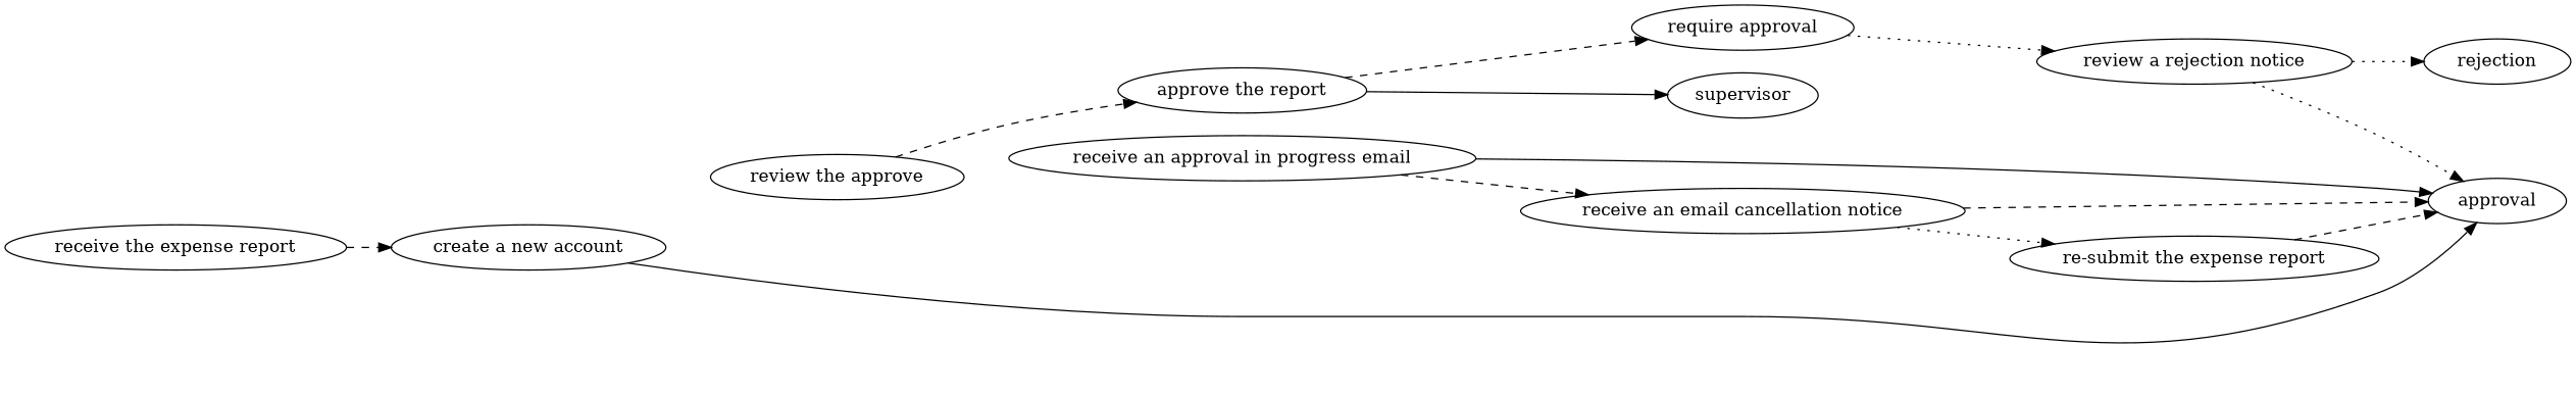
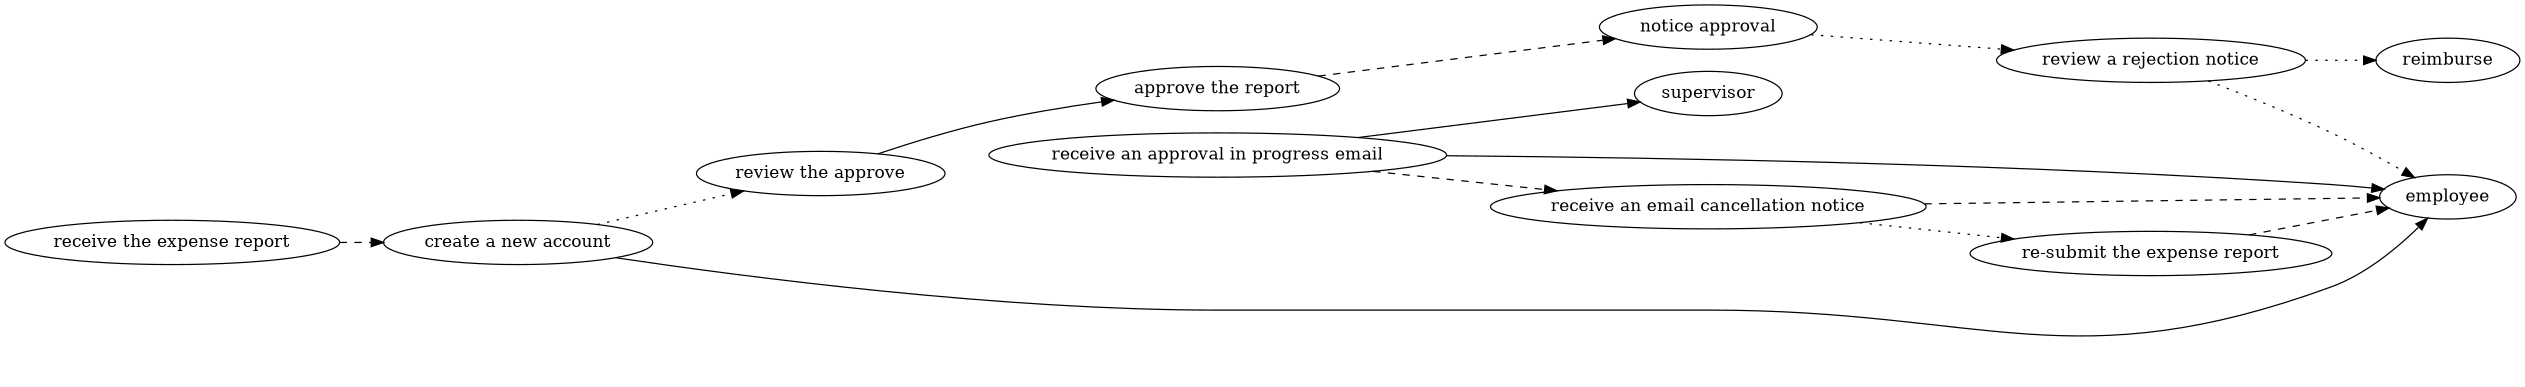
  strict digraph {
    rankdir=LR
    edge [attrs="{'type': 'flow', 'label': 'flow'}" style=dashed]
    "receive the expense report" [attrs="{'type': 'Activity', 'label': 'receive the expense report'}"]
    "create a new account" [attrs="{'type': 'Activity', 'label': 'create a new account'}"]
-   employee [attrs="{'type': 'Actor', 'label': 'employee'}" label=approval]
+   employee [attrs="{'type': 'Actor', 'label': 'employee'}"]
    n4 [attrs="{'type': 'Activity', 'label': 'review the report'}" label="review the approve"]
    "approve the report" [attrs="{'type': 'Activity', 'label': 'approve the report'}"]
-   "require approval" [attrs="{'type': 'Activity', 'label': 'require approval'}"]
+   "require approval" [attrs="{'type': 'Activity', 'label': 'require approval'}" label="notice approval"]
    supervisor [attrs="{'type': 'Actor', 'label': 'supervisor'}"]
    n8 [attrs="{'type': 'Activity', 'label': 'receive a rejection notice'}" label="review a rejection notice"]
-   reimburse [attrs="{'type': 'Activity', 'label': 'reimburse'}" label=rejection]
+   reimburse [attrs="{'type': 'Activity', 'label': 'reimburse'}"]
    "receive an approval in progress email" [attrs="{'type': 'Activity', 'label': 'receive an approval in progress email'}"]
    "receive an email cancellation notice" [attrs="{'type': 'Activity', 'label': 'receive an email cancellation notice'}"]
    "re-submit the expense report" [attrs="{'type': 'Activity', 'label': 're-submit the expense report'}"]
    "receive the expense report" -> "create a new account"
    "create a new account" -> employee [attrs="{'type': 'actor performer', 'label': 'actor performer'}" style=solid]
-   n4 -> "approve the report"
+   "create a new account" -> n4 [style=dotted]
+   n4 -> "approve the report" [style=solid]
    "approve the report" -> "require approval"
-   "approve the report" -> supervisor [attrs="{'type': 'actor performer', 'label': 'actor performer'}" style=solid]
+   "receive an approval in progress email" -> supervisor [attrs="{'type': 'actor performer', 'label': 'actor performer'}" style=solid]
    "require approval" -> n8 [style=dotted]
    n8 -> employee [attrs="{'type': 'actor performer', 'label': 'actor performer'}" style=dotted]
    n8 -> reimburse [style=dotted]
    "receive an approval in progress email" -> employee [attrs="{'type': 'actor performer', 'label': 'actor performer'}" style=solid]
    "receive an approval in progress email" -> "receive an email cancellation notice"
    "receive an email cancellation notice" -> employee [attrs="{'type': 'actor performer', 'label': 'actor performer'}"]
    "receive an email cancellation notice" -> "re-submit the expense report" [style=dotted]
    "re-submit the expense report" -> employee [attrs="{'type': 'actor performer', 'label': 'actor performer'}"]
  }
